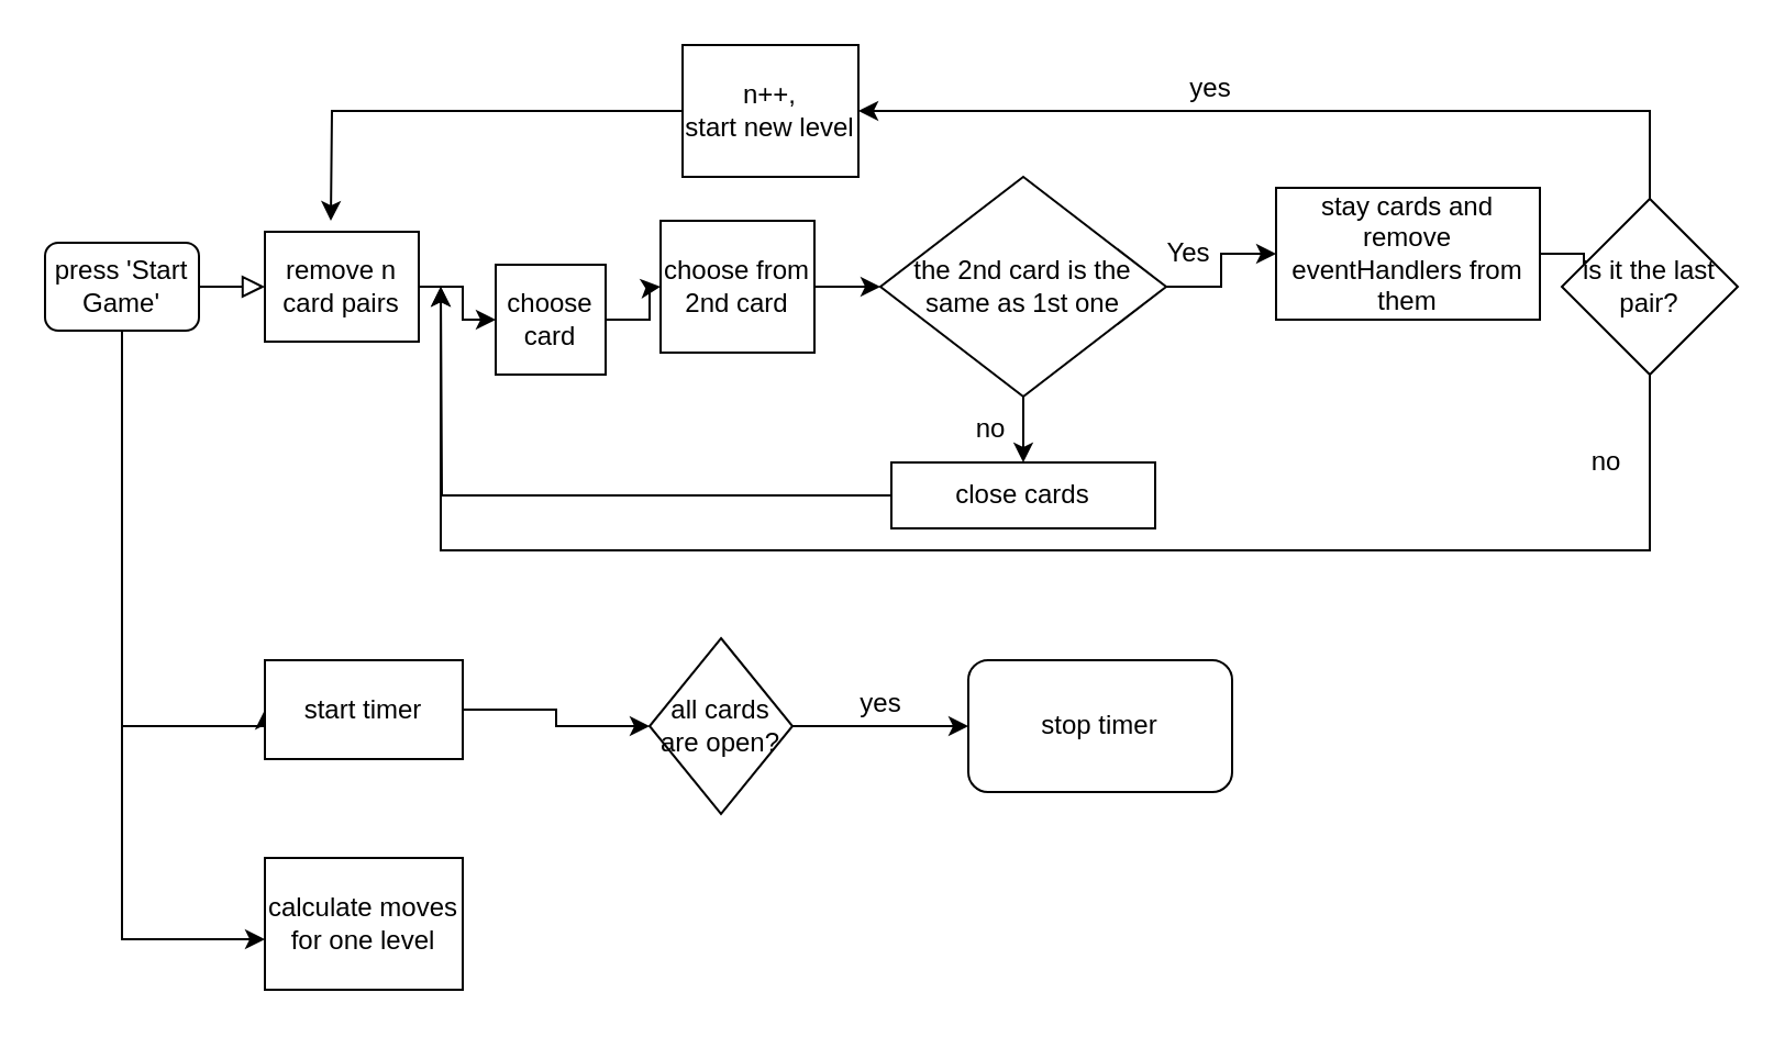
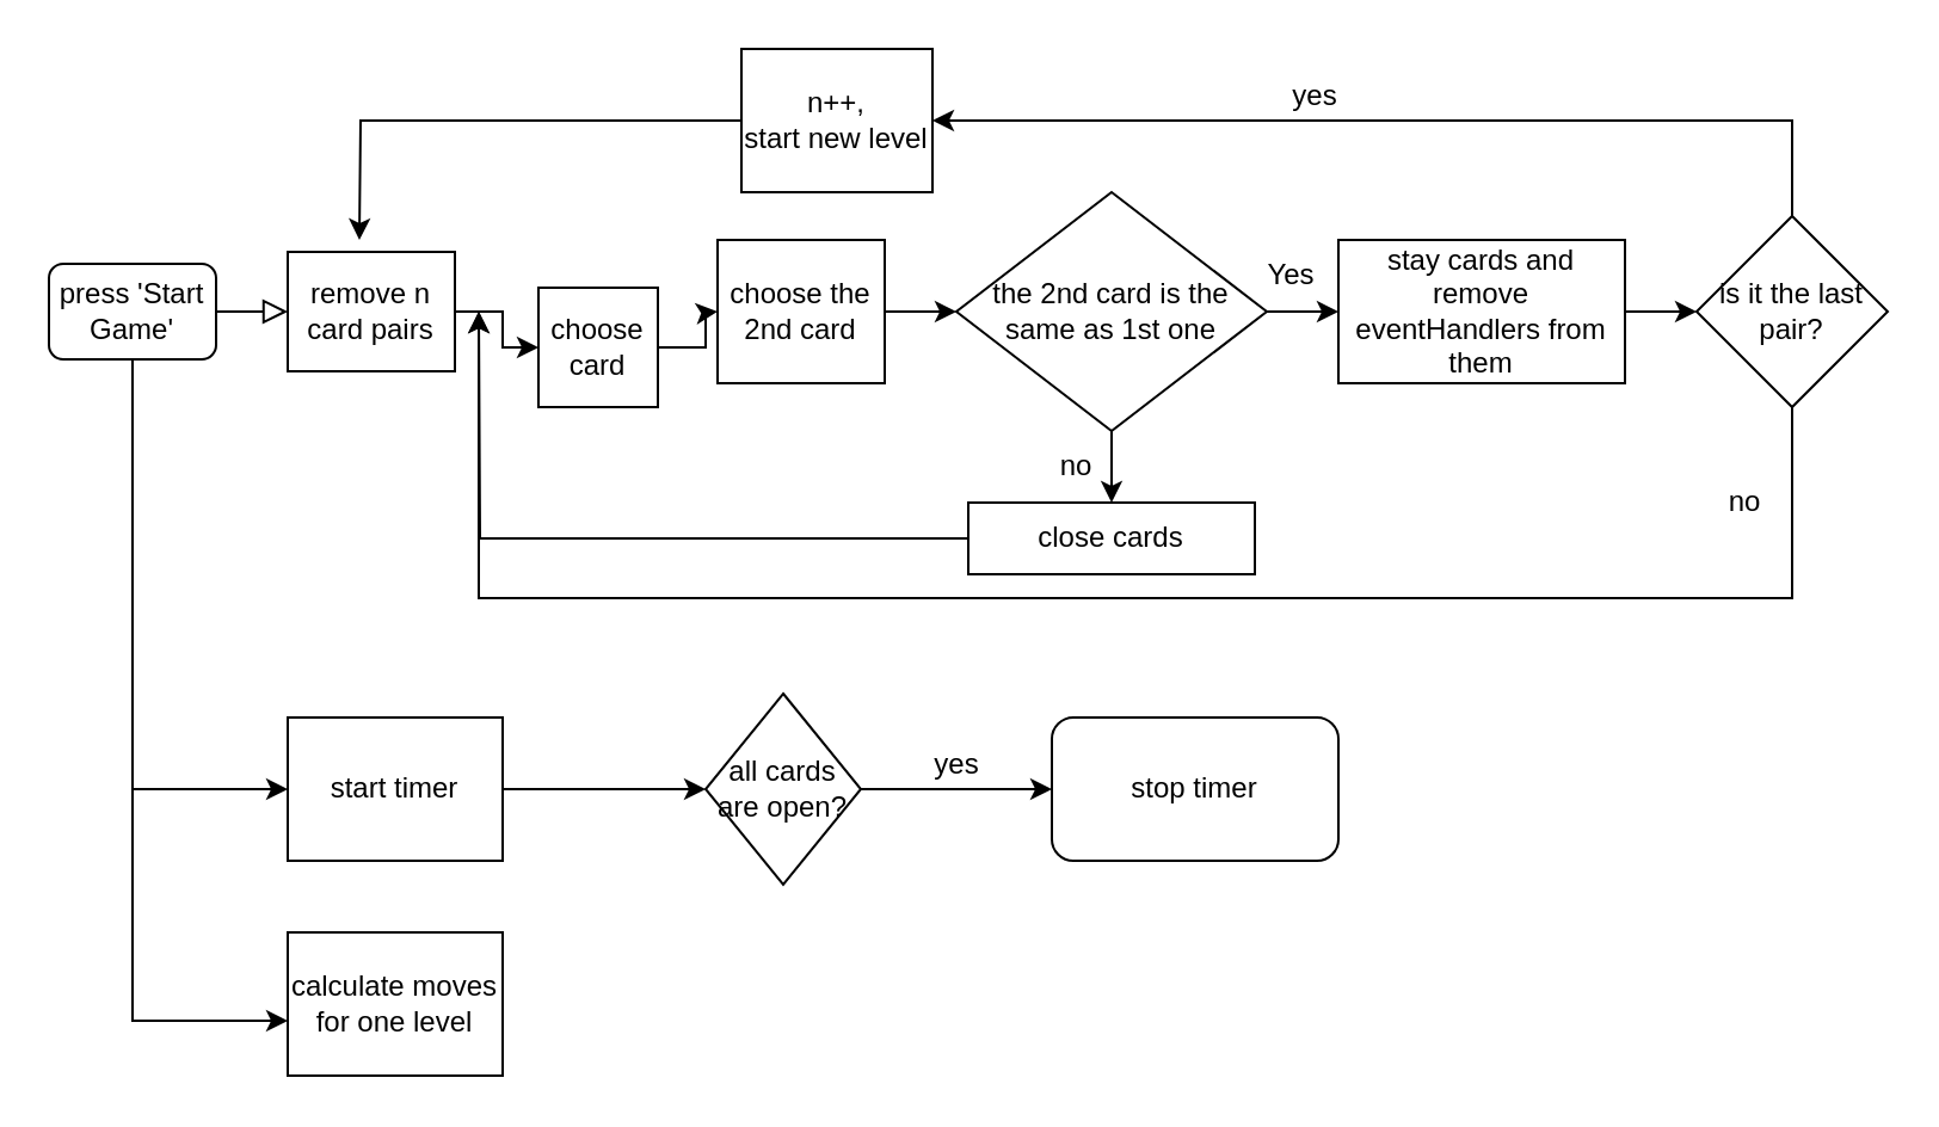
  <mxCell id="0" />
  <mxCell id="1" parent="0" />
  <mxCell id="2" value="" style="rounded=0;html=1;jettySize=auto;orthogonalLoop=1;fontSize=11;endArrow=block;endFill=0;endSize=8;strokeWidth=1;shadow=0;labelBackgroundColor=none;edgeStyle=orthogonalEdgeStyle;" parent="1" source="5" target="7" edge="1"><mxGeometry relative="1" as="geometry" /></mxCell>
  <mxCell id="3" value="" style="edgeStyle=orthogonalEdgeStyle;rounded=0;orthogonalLoop=1;jettySize=auto;html=1;entryX=0;entryY=0.5;entryDx=0;entryDy=0;exitX=0.5;exitY=1;exitDx=0;exitDy=0;" edge="1" parent="1" source="5" target="22"><mxGeometry relative="1" as="geometry"><mxPoint x="55" y="220" as="targetPoint" /><Array as="points"><mxPoint x="55" y="330" /><mxPoint x="120" y="330" /></Array></mxGeometry></mxCell>
  <mxCell id="4" value="" style="edgeStyle=orthogonalEdgeStyle;rounded=0;orthogonalLoop=1;jettySize=auto;html=1;entryX=0;entryY=0.617;entryDx=0;entryDy=0;entryPerimeter=0;" edge="1" parent="1" source="5" target="34"><mxGeometry relative="1" as="geometry"><mxPoint x="55" y="440" as="targetPoint" /><Array as="points"><mxPoint x="55" y="427" /></Array></mxGeometry></mxCell>
  <mxCell id="5" value="press 'Start Game'" style="rounded=1;whiteSpace=wrap;html=1;fontSize=12;glass=0;strokeWidth=1;shadow=0;" parent="1" vertex="1"><mxGeometry x="20" y="110" width="70" height="40" as="geometry" /></mxCell>
  <mxCell id="6" value="" style="edgeStyle=orthogonalEdgeStyle;rounded=0;orthogonalLoop=1;jettySize=auto;html=1;" edge="1" parent="1" source="7" target="9"><mxGeometry relative="1" as="geometry" /></mxCell>
  <mxCell id="7" value="remove n card pairs" style="rounded=0;whiteSpace=wrap;html=1;shadow=0;fontFamily=Helvetica;fontSize=12;fontColor=default;align=center;strokeColor=default;strokeWidth=1;fillColor=default;" parent="1" vertex="1"><mxGeometry x="120" y="105" width="70" height="50" as="geometry" /></mxCell>
  <mxCell id="8" value="" style="edgeStyle=orthogonalEdgeStyle;rounded=0;orthogonalLoop=1;jettySize=auto;html=1;" edge="1" parent="1" source="9"><mxGeometry relative="1" as="geometry"><mxPoint x="300" y="130" as="targetPoint" /></mxGeometry></mxCell>
  <mxCell id="9" value="choose card" style="whiteSpace=wrap;html=1;rounded=0;shadow=0;strokeWidth=1;" vertex="1" parent="1"><mxGeometry x="225" y="120" width="50" height="50" as="geometry" /></mxCell>
  <mxCell id="10" value="" style="edgeStyle=orthogonalEdgeStyle;rounded=0;orthogonalLoop=1;jettySize=auto;html=1;" edge="1" parent="1" source="11" target="14"><mxGeometry relative="1" as="geometry" /></mxCell>
- <mxCell id="11" value="choose from 2nd card" style="rounded=0;whiteSpace=wrap;html=1;" vertex="1" parent="1"><mxGeometry x="300" y="100" width="70" height="60" as="geometry" /></mxCell>
+ <mxCell id="11" value="choose the 2nd card" style="rounded=0;whiteSpace=wrap;html=1;" vertex="1" parent="1"><mxGeometry x="300" y="100" width="70" height="60" as="geometry" /></mxCell>
  <mxCell id="12" value="" style="edgeStyle=orthogonalEdgeStyle;rounded=0;orthogonalLoop=1;jettySize=auto;html=1;" edge="1" parent="1" source="14" target="16"><mxGeometry relative="1" as="geometry" /></mxCell>
  <mxCell id="13" value="" style="edgeStyle=orthogonalEdgeStyle;rounded=0;orthogonalLoop=1;jettySize=auto;html=1;" edge="1" parent="1" source="14" target="18"><mxGeometry relative="1" as="geometry" /></mxCell>
  <mxCell id="14" value="the 2nd card is the same as 1st one" style="rhombus;whiteSpace=wrap;html=1;rounded=0;" vertex="1" parent="1"><mxGeometry x="400" y="80" width="130" height="100" as="geometry" /></mxCell>
  <mxCell id="15" value="" style="edgeStyle=orthogonalEdgeStyle;rounded=0;orthogonalLoop=1;jettySize=auto;html=1;" edge="1" parent="1" source="16" target="25"><mxGeometry relative="1" as="geometry" /></mxCell>
- <mxCell id="16" value="stay cards and remove eventHandlers from them" style="whiteSpace=wrap;html=1;rounded=0;" vertex="1" parent="1"><mxGeometry x="580" y="85" width="120" height="60" as="geometry" /></mxCell>
+ <mxCell id="16" value="stay cards and remove eventHandlers from them" style="whiteSpace=wrap;html=1;rounded=0;" vertex="1" parent="1"><mxGeometry x="560" y="100" width="120" height="60" as="geometry" /></mxCell>
  <mxCell id="17" style="edgeStyle=orthogonalEdgeStyle;rounded=0;orthogonalLoop=1;jettySize=auto;html=1;" edge="1" parent="1" source="18"><mxGeometry relative="1" as="geometry"><mxPoint x="200" y="130" as="targetPoint" /></mxGeometry></mxCell>
  <mxCell id="18" value="close cards" style="whiteSpace=wrap;html=1;rounded=0;" vertex="1" parent="1"><mxGeometry x="405" y="210" width="120" height="30" as="geometry" /></mxCell>
  <mxCell id="19" value="Yes" style="text;html=1;align=center;verticalAlign=middle;resizable=0;points=[];autosize=1;strokeColor=none;fillColor=none;" vertex="1" parent="1"><mxGeometry x="520" y="100" width="40" height="30" as="geometry" /></mxCell>
  <mxCell id="20" value="no" style="text;html=1;align=center;verticalAlign=middle;resizable=0;points=[];autosize=1;strokeColor=none;fillColor=none;" vertex="1" parent="1"><mxGeometry x="430" y="180" width="40" height="30" as="geometry" /></mxCell>
  <mxCell id="21" value="" style="edgeStyle=orthogonalEdgeStyle;rounded=0;orthogonalLoop=1;jettySize=auto;html=1;" edge="1" parent="1" source="22" target="31"><mxGeometry relative="1" as="geometry" /></mxCell>
- <mxCell id="22" value="start timer " style="rounded=0;whiteSpace=wrap;html=1;" vertex="1" parent="1"><mxGeometry x="120" y="300" width="90" height="45" as="geometry" /></mxCell>
+ <mxCell id="22" value="start timer " style="rounded=0;whiteSpace=wrap;html=1;" vertex="1" parent="1"><mxGeometry x="120" y="300" width="90" height="60" as="geometry" /></mxCell>
  <mxCell id="23" value="" style="edgeStyle=orthogonalEdgeStyle;rounded=0;orthogonalLoop=1;jettySize=auto;html=1;" edge="1" parent="1" source="25" target="28"><mxGeometry relative="1" as="geometry"><mxPoint x="280" y="50" as="targetPoint" /><Array as="points"><mxPoint x="750" y="50" /></Array></mxGeometry></mxCell>
  <mxCell id="24" value="" style="edgeStyle=orthogonalEdgeStyle;rounded=0;orthogonalLoop=1;jettySize=auto;html=1;" edge="1" parent="1" source="25"><mxGeometry relative="1" as="geometry"><mxPoint x="200" y="130" as="targetPoint" /><Array as="points"><mxPoint x="750" y="250" /><mxPoint x="200" y="250" /></Array></mxGeometry></mxCell>
  <mxCell id="25" value="is it the last pair?" style="rhombus;whiteSpace=wrap;html=1;rounded=0;" vertex="1" parent="1"><mxGeometry x="710" y="90" width="80" height="80" as="geometry" /></mxCell>
  <mxCell id="26" value="yes" style="text;html=1;align=center;verticalAlign=middle;resizable=0;points=[];autosize=1;strokeColor=none;fillColor=none;" vertex="1" parent="1"><mxGeometry x="530" y="25" width="40" height="30" as="geometry" /></mxCell>
  <mxCell id="27" value="" style="edgeStyle=orthogonalEdgeStyle;rounded=0;orthogonalLoop=1;jettySize=auto;html=1;" edge="1" parent="1" source="28"><mxGeometry relative="1" as="geometry"><mxPoint x="150" y="100" as="targetPoint" /></mxGeometry></mxCell>
  <mxCell id="28" value="&lt;div&gt;n++,&lt;/div&gt;&lt;div&gt;start new level&lt;/div&gt;" style="rounded=0;whiteSpace=wrap;html=1;" vertex="1" parent="1"><mxGeometry x="310" width="80" height="60" as="geometry" y="20" /></mxCell>
  <mxCell id="29" value="no" style="text;html=1;align=center;verticalAlign=middle;resizable=0;points=[];autosize=1;strokeColor=none;fillColor=none;" vertex="1" parent="1"><mxGeometry x="710" y="195" width="40" height="30" as="geometry" /></mxCell>
  <mxCell id="30" value="" style="edgeStyle=orthogonalEdgeStyle;rounded=0;orthogonalLoop=1;jettySize=auto;html=1;" edge="1" parent="1" source="31"><mxGeometry relative="1" as="geometry"><mxPoint x="440" y="330" as="targetPoint" /></mxGeometry></mxCell>
  <mxCell id="31" value="all cards are open?" style="rhombus;whiteSpace=wrap;html=1;rounded=0;" vertex="1" parent="1"><mxGeometry x="295" y="290" width="65" height="80" as="geometry" /></mxCell>
  <mxCell id="32" value="stop timer" style="rounded=1;whiteSpace=wrap;html=1;" vertex="1" parent="1"><mxGeometry x="440" y="300" width="120" height="60" as="geometry" /></mxCell>
  <mxCell id="33" value="yes" style="text;html=1;align=center;verticalAlign=middle;resizable=0;points=[];autosize=1;strokeColor=none;fillColor=none;" vertex="1" parent="1"><mxGeometry x="380" y="305" width="40" height="30" as="geometry" /></mxCell>
  <mxCell id="34" value="calculate moves for one level" style="rounded=0;whiteSpace=wrap;html=1;" vertex="1" parent="1"><mxGeometry x="120" y="390" width="90" height="60" as="geometry" /></mxCell>
